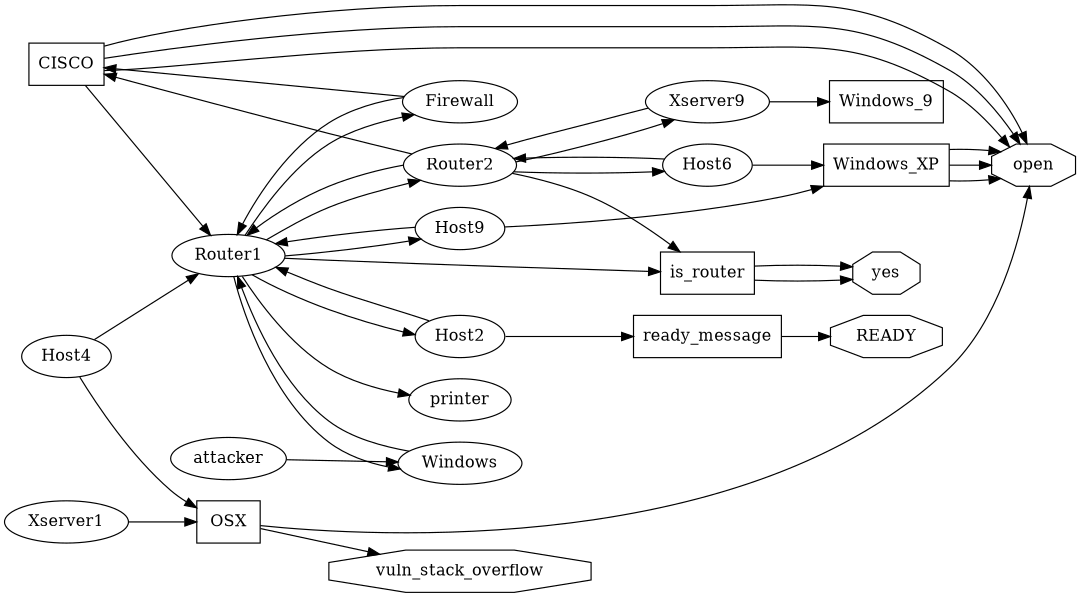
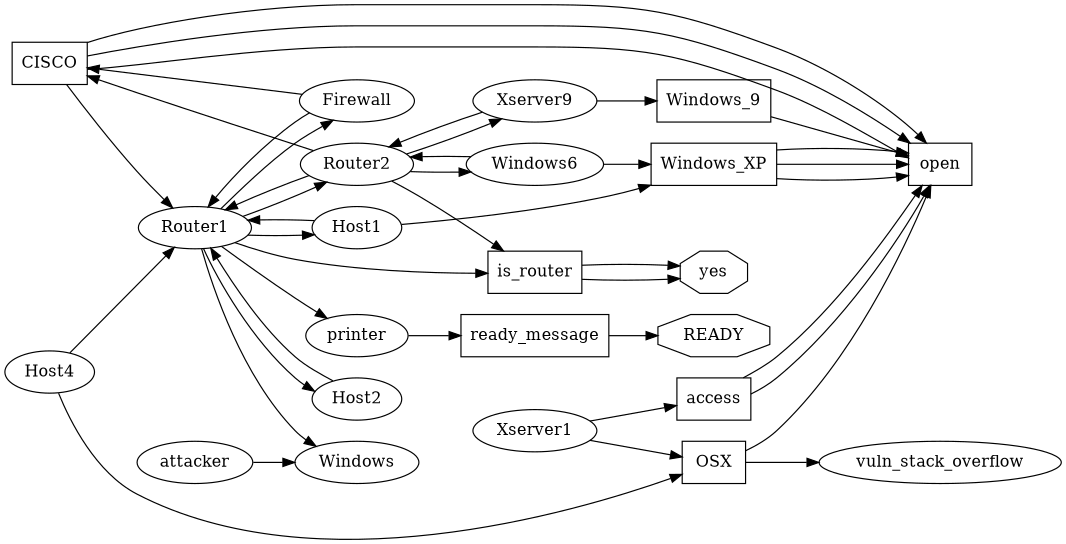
  digraph {
    rankdir=LR
-   open [shape=octagon]
+   open [shape=box]
    Firewall
    Router1
    CISCO [shape=box]
-   Host1 [label=Host9]
+   Host1
    Host2
    n7 [label=Windows]
    is_router [shape=box]
    Router2
    printer
    Windows_XP [shape=box]
    OSX [shape=box]
-   vuln_stack_overflow [shape=octagon]
+   vuln_stack_overflow [shape=ellipse]
    Host4
    yes [shape=octagon]
-   Host6
+   Host6 [label=Windows6]
    n17 [label=Xserver9]
    n18 [label=Windows_9 shape=box]
+   access [shape=box]
    READY [shape=octagon]
    ready_message [shape=box]
    attacker
    Xserver1
    Firewall -> Router1 [Label=connected]
    Firewall -> CISCO
    Router1 -> Firewall [Label=connected]
    Router1 -> Host1 [Label=connected]
    Router1 -> Host2 [Label=connected]
    Router1 -> n7 [Label=connected]
    Router1 -> is_router
    Router1 -> Router2 [Label=connected]
    Router1 -> printer [Label=connected]
    CISCO -> open
    CISCO -> open
    CISCO -> open
    CISCO -> Router1
    Host1 -> Router1 [Label=connected]
    Host1 -> Windows_XP
    Host2 -> Router1 [Label=connected]
-   n7 -> Router1 [Label=connected]
    is_router -> yes
    is_router -> yes
    Router2 -> Router1 [Label=connected]
    Router2 -> CISCO
    Router2 -> is_router
    Router2 -> Host6 [Label=connected]
    Router2 -> n17 [Label=connected]
-   Host2 -> ready_message
+   printer -> ready_message
    Windows_XP -> open
    Windows_XP -> open
    Windows_XP -> open
    OSX -> open
    OSX -> vuln_stack_overflow
    Host4 -> Router1 [Label=connected]
    Host4 -> OSX
    Host6 -> Router2 [Label=connected]
    Host6 -> Windows_XP
    n17 -> Router2 [Label=connected]
    n17 -> n18
+   n18 -> open
+   access -> open
+   access -> open
    ready_message -> READY
    attacker -> n7 [Label=connected_web]
    Xserver1 -> OSX
+   Xserver1 -> access
  }
